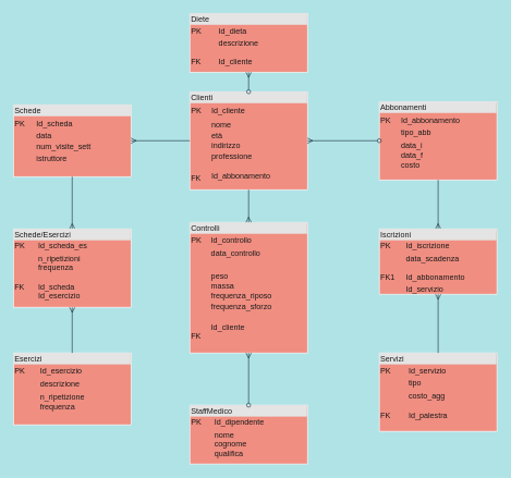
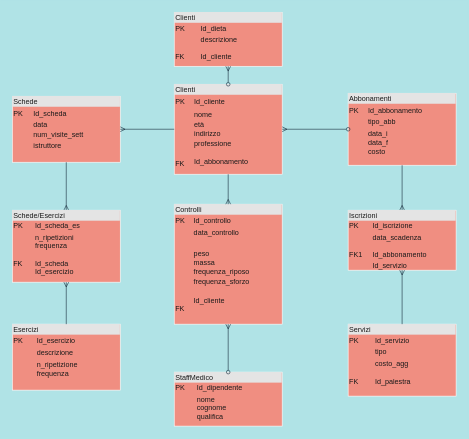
  <mxCell id="0" />
  <mxCell id="1" parent="0" />
  <mxCell id="2" value="&lt;div style=&quot;box-sizing: border-box ; width: 100% ; background: #e4e4e4 ; padding: 2px&quot;&gt;&lt;font style=&quot;vertical-align: inherit&quot;&gt;&lt;font style=&quot;vertical-align: inherit&quot;&gt;&lt;font style=&quot;vertical-align: inherit&quot;&gt;&lt;font style=&quot;vertical-align: inherit&quot;&gt;&lt;font style=&quot;vertical-align: inherit&quot;&gt;&lt;font style=&quot;vertical-align: inherit&quot;&gt;Clienti&lt;/font&gt;&lt;/font&gt;&lt;/font&gt;&lt;/font&gt;&lt;/font&gt;&lt;/font&gt;&lt;/div&gt;&lt;table style=&quot;width: 100% ; font-size: 1em&quot; cellpadding=&quot;2&quot; cellspacing=&quot;0&quot;&gt;&lt;tbody&gt;&lt;tr&gt;&lt;td&gt;&lt;font style=&quot;vertical-align: inherit&quot;&gt;&lt;font style=&quot;vertical-align: inherit&quot;&gt;&lt;font style=&quot;vertical-align: inherit&quot;&gt;&lt;font style=&quot;vertical-align: inherit&quot;&gt;&lt;font style=&quot;vertical-align: inherit&quot;&gt;&lt;font style=&quot;vertical-align: inherit&quot;&gt;PK&lt;/font&gt;&lt;/font&gt;&lt;/font&gt;&lt;/font&gt;&lt;/font&gt;&lt;/font&gt;&lt;/td&gt;&lt;td&gt;&lt;font style=&quot;vertical-align: inherit&quot;&gt;&lt;font style=&quot;vertical-align: inherit&quot;&gt;&lt;font style=&quot;vertical-align: inherit&quot;&gt;&lt;font style=&quot;vertical-align: inherit&quot;&gt;Id_cliente&lt;/font&gt;&lt;/font&gt;&lt;/font&gt;&lt;/font&gt;&lt;/td&gt;&lt;/tr&gt;&lt;tr&gt;&lt;td&gt;&lt;br&gt;&lt;br&gt;&lt;br&gt;&lt;br&gt;&lt;br&gt;&lt;br&gt;FK&lt;/td&gt;&lt;td&gt;&lt;font style=&quot;vertical-align: inherit&quot;&gt;&lt;font style=&quot;vertical-align: inherit&quot;&gt;&lt;font style=&quot;vertical-align: inherit&quot;&gt;&lt;font style=&quot;vertical-align: inherit&quot;&gt;nome &lt;/font&gt;&lt;/font&gt;&lt;br&gt;&lt;font style=&quot;vertical-align: inherit&quot;&gt;&lt;font style=&quot;vertical-align: inherit&quot;&gt;età &lt;/font&gt;&lt;/font&gt;&lt;br&gt;&lt;font style=&quot;vertical-align: inherit&quot;&gt;&lt;font style=&quot;vertical-align: inherit&quot;&gt;indirizzo &lt;/font&gt;&lt;/font&gt;&lt;br&gt;&lt;font style=&quot;vertical-align: inherit&quot;&gt;&lt;font style=&quot;vertical-align: inherit&quot;&gt;professione&lt;br&gt;&lt;br&gt;Id_abbonamento&lt;/font&gt;&lt;/font&gt;&lt;/font&gt;&lt;/font&gt;&lt;/td&gt;&lt;/tr&gt;&lt;tr&gt;&lt;td&gt;&lt;/td&gt;&lt;td&gt;&lt;br&gt;&lt;/td&gt;&lt;/tr&gt;&lt;/tbody&gt;&lt;/table&gt;" style="verticalAlign=top;align=left;overflow=fill;html=1;fillColor=#F08E81;strokeColor=#FFFFFF;fontColor=#1A1A1A;" parent="1" vertex="1"><mxGeometry x="290" y="140" width="180" height="150" as="geometry" /></mxCell>
  <mxCell id="3" value="&lt;div style=&quot;box-sizing: border-box ; width: 100% ; background: #e4e4e4 ; padding: 2px&quot;&gt;&lt;font style=&quot;vertical-align: inherit&quot;&gt;&lt;font style=&quot;vertical-align: inherit&quot;&gt;&lt;font style=&quot;vertical-align: inherit&quot;&gt;&lt;font style=&quot;vertical-align: inherit&quot;&gt;Schede&lt;/font&gt;&lt;/font&gt;&lt;/font&gt;&lt;/font&gt;&lt;/div&gt;&lt;table style=&quot;width: 100% ; font-size: 1em&quot; cellpadding=&quot;2&quot; cellspacing=&quot;0&quot;&gt;&lt;tbody&gt;&lt;tr&gt;&lt;td&gt;&lt;font style=&quot;vertical-align: inherit&quot;&gt;&lt;font style=&quot;vertical-align: inherit&quot;&gt;&lt;font style=&quot;vertical-align: inherit&quot;&gt;&lt;font style=&quot;vertical-align: inherit&quot;&gt;PK&lt;/font&gt;&lt;/font&gt;&lt;/font&gt;&lt;/font&gt;&lt;/td&gt;&lt;td&gt;&lt;font style=&quot;vertical-align: inherit&quot;&gt;&lt;font style=&quot;vertical-align: inherit&quot;&gt;Id_scheda&lt;/font&gt;&lt;/font&gt;&lt;/td&gt;&lt;/tr&gt;&lt;tr&gt;&lt;td&gt;&lt;br&gt;&lt;/td&gt;&lt;td&gt;&lt;font style=&quot;vertical-align: inherit&quot;&gt;&lt;font style=&quot;vertical-align: inherit&quot;&gt;data&lt;br&gt;num_visite_sett&lt;/font&gt;&lt;/font&gt;&lt;/td&gt;&lt;/tr&gt;&lt;tr&gt;&lt;td&gt;&lt;/td&gt;&lt;td&gt;istruttore&lt;/td&gt;&lt;/tr&gt;&lt;/tbody&gt;&lt;/table&gt;" style="verticalAlign=top;align=left;overflow=fill;html=1;fillColor=#F08E81;strokeColor=#FFFFFF;fontColor=#1A1A1A;" parent="1" vertex="1"><mxGeometry x="20" y="160" width="180" height="110" as="geometry" /></mxCell>
  <mxCell id="4" value="&lt;div style=&quot;box-sizing: border-box ; width: 100% ; background: #e4e4e4 ; padding: 2px&quot;&gt;&lt;font style=&quot;vertical-align: inherit&quot;&gt;&lt;font style=&quot;vertical-align: inherit&quot;&gt;&lt;font style=&quot;vertical-align: inherit&quot;&gt;&lt;font style=&quot;vertical-align: inherit&quot;&gt;Abbonamenti&lt;/font&gt;&lt;/font&gt;&lt;/font&gt;&lt;/font&gt;&lt;/div&gt;&lt;table style=&quot;width: 100% ; font-size: 1em&quot; cellpadding=&quot;2&quot; cellspacing=&quot;0&quot;&gt;&lt;tbody&gt;&lt;tr&gt;&lt;td&gt;&lt;font style=&quot;vertical-align: inherit&quot;&gt;&lt;font style=&quot;vertical-align: inherit&quot;&gt;&lt;font style=&quot;vertical-align: inherit&quot;&gt;&lt;font style=&quot;vertical-align: inherit&quot;&gt;PK&lt;/font&gt;&lt;/font&gt;&lt;/font&gt;&lt;/font&gt;&lt;/td&gt;&lt;td&gt;&lt;font style=&quot;vertical-align: inherit&quot;&gt;&lt;font style=&quot;vertical-align: inherit&quot;&gt;Id_abbonamento&lt;/font&gt;&lt;/font&gt;&lt;/td&gt;&lt;/tr&gt;&lt;tr&gt;&lt;td&gt;&lt;br&gt;&lt;/td&gt;&lt;td&gt;&lt;font style=&quot;vertical-align: inherit&quot;&gt;&lt;font style=&quot;vertical-align: inherit&quot;&gt;tipo_abb&lt;/font&gt;&lt;/font&gt;&lt;/td&gt;&lt;/tr&gt;&lt;tr&gt;&lt;td&gt;&lt;/td&gt;&lt;td&gt;&lt;font style=&quot;vertical-align: inherit&quot;&gt;&lt;font style=&quot;vertical-align: inherit&quot;&gt;data_i&lt;br&gt;data_f&lt;br&gt;costo&lt;/font&gt;&lt;/font&gt;&lt;/td&gt;&lt;/tr&gt;&lt;/tbody&gt;&lt;/table&gt;" style="verticalAlign=top;align=left;overflow=fill;html=1;fillColor=#F08E81;strokeColor=#FFFFFF;fontColor=#1A1A1A;" parent="1" vertex="1"><mxGeometry x="580" y="155" width="180" height="120" as="geometry" /></mxCell>
  <mxCell id="5" value="&lt;div style=&quot;box-sizing: border-box ; width: 100% ; background: #e4e4e4 ; padding: 2px&quot;&gt;&lt;font style=&quot;vertical-align: inherit&quot;&gt;&lt;font style=&quot;vertical-align: inherit&quot;&gt;&lt;font style=&quot;vertical-align: inherit&quot;&gt;&lt;font style=&quot;vertical-align: inherit&quot;&gt;Esercizi&lt;/font&gt;&lt;/font&gt;&lt;/font&gt;&lt;/font&gt;&lt;/div&gt;&lt;table style=&quot;width: 100% ; font-size: 1em&quot; cellpadding=&quot;2&quot; cellspacing=&quot;0&quot;&gt;&lt;tbody&gt;&lt;tr&gt;&lt;td&gt;&lt;font style=&quot;vertical-align: inherit&quot;&gt;&lt;font style=&quot;vertical-align: inherit&quot;&gt;&lt;font style=&quot;vertical-align: inherit&quot;&gt;&lt;font style=&quot;vertical-align: inherit&quot;&gt;PK&lt;/font&gt;&lt;/font&gt;&lt;/font&gt;&lt;/font&gt;&lt;/td&gt;&lt;td&gt;&lt;font style=&quot;vertical-align: inherit&quot;&gt;&lt;font style=&quot;vertical-align: inherit&quot;&gt;Id_esercizio&lt;/font&gt;&lt;/font&gt;&lt;/td&gt;&lt;/tr&gt;&lt;tr&gt;&lt;td&gt;&lt;br&gt;&lt;/td&gt;&lt;td&gt;&lt;font style=&quot;vertical-align: inherit&quot;&gt;&lt;font style=&quot;vertical-align: inherit&quot;&gt;descrizione&lt;/font&gt;&lt;/font&gt;&lt;/td&gt;&lt;/tr&gt;&lt;tr&gt;&lt;td&gt;&lt;/td&gt;&lt;td&gt;&lt;font style=&quot;vertical-align: inherit&quot;&gt;&lt;font style=&quot;vertical-align: inherit&quot;&gt;n_ripetizione&lt;br&gt;frequenza&lt;/font&gt;&lt;/font&gt;&lt;/td&gt;&lt;/tr&gt;&lt;/tbody&gt;&lt;/table&gt;" style="verticalAlign=top;align=left;overflow=fill;html=1;fillColor=#F08E81;strokeColor=#FFFFFF;fontColor=#1A1A1A;" parent="1" vertex="1"><mxGeometry x="20" y="540" width="180" height="110" as="geometry" /></mxCell>
  <mxCell id="6" value="&lt;div style=&quot;box-sizing: border-box ; width: 100% ; background: #e4e4e4 ; padding: 2px&quot;&gt;&lt;font style=&quot;vertical-align: inherit&quot;&gt;&lt;font style=&quot;vertical-align: inherit&quot;&gt;&lt;font style=&quot;vertical-align: inherit&quot;&gt;&lt;font style=&quot;vertical-align: inherit&quot;&gt;&lt;font style=&quot;vertical-align: inherit&quot;&gt;&lt;font style=&quot;vertical-align: inherit&quot;&gt;&lt;font style=&quot;vertical-align: inherit&quot;&gt;&lt;font style=&quot;vertical-align: inherit&quot;&gt;&lt;font style=&quot;vertical-align: inherit&quot;&gt;&lt;font style=&quot;vertical-align: inherit&quot;&gt;Controlli&lt;/font&gt;&lt;/font&gt;&lt;/font&gt;&lt;/font&gt;&lt;/font&gt;&lt;/font&gt;&lt;/font&gt;&lt;/font&gt;&lt;/font&gt;&lt;/font&gt;&lt;/div&gt;&lt;table style=&quot;width: 100% ; font-size: 1em&quot; cellpadding=&quot;2&quot; cellspacing=&quot;0&quot;&gt;&lt;tbody&gt;&lt;tr&gt;&lt;td&gt;&lt;font style=&quot;vertical-align: inherit&quot;&gt;&lt;font style=&quot;vertical-align: inherit&quot;&gt;&lt;font style=&quot;vertical-align: inherit&quot;&gt;&lt;font style=&quot;vertical-align: inherit&quot;&gt;&lt;font style=&quot;vertical-align: inherit&quot;&gt;&lt;font style=&quot;vertical-align: inherit&quot;&gt;&lt;font style=&quot;vertical-align: inherit&quot;&gt;&lt;font style=&quot;vertical-align: inherit&quot;&gt;&lt;font style=&quot;vertical-align: inherit&quot;&gt;&lt;font style=&quot;vertical-align: inherit&quot;&gt;&lt;font style=&quot;vertical-align: inherit&quot;&gt;&lt;font style=&quot;vertical-align: inherit&quot;&gt;PK&lt;/font&gt;&lt;/font&gt;&lt;/font&gt;&lt;/font&gt;&lt;/font&gt;&lt;/font&gt;&lt;/font&gt;&lt;/font&gt;&lt;/font&gt;&lt;/font&gt;&lt;/font&gt;&lt;/font&gt;&lt;/td&gt;&lt;td&gt;&lt;font style=&quot;vertical-align: inherit&quot;&gt;&lt;font style=&quot;vertical-align: inherit&quot;&gt;&lt;font style=&quot;vertical-align: inherit&quot;&gt;&lt;font style=&quot;vertical-align: inherit&quot;&gt;&lt;font style=&quot;vertical-align: inherit&quot;&gt;&lt;font style=&quot;vertical-align: inherit&quot;&gt;&lt;font style=&quot;vertical-align: inherit&quot;&gt;&lt;font style=&quot;vertical-align: inherit&quot;&gt;&lt;font style=&quot;vertical-align: inherit&quot;&gt;&lt;font style=&quot;vertical-align: inherit&quot;&gt;&lt;font style=&quot;vertical-align: inherit&quot;&gt;&lt;font style=&quot;vertical-align: inherit&quot;&gt;Id_controllo&lt;/font&gt;&lt;/font&gt;&lt;/font&gt;&lt;/font&gt;&lt;/font&gt;&lt;/font&gt;&lt;/font&gt;&lt;/font&gt;&lt;/font&gt;&lt;/font&gt;&lt;/font&gt;&lt;/font&gt;&lt;/td&gt;&lt;/tr&gt;&lt;tr&gt;&lt;td&gt;&lt;br&gt;&lt;/td&gt;&lt;td&gt;&lt;font style=&quot;vertical-align: inherit&quot;&gt;&lt;font style=&quot;vertical-align: inherit&quot;&gt;&lt;font style=&quot;vertical-align: inherit&quot;&gt;&lt;font style=&quot;vertical-align: inherit&quot;&gt;&lt;font style=&quot;vertical-align: inherit&quot;&gt;&lt;font style=&quot;vertical-align: inherit&quot;&gt;&lt;font style=&quot;vertical-align: inherit&quot;&gt;&lt;font style=&quot;vertical-align: inherit&quot;&gt;data_controllo&lt;/font&gt;&lt;/font&gt;&lt;/font&gt;&lt;/font&gt;&lt;/font&gt;&lt;/font&gt;&lt;/font&gt;&lt;/font&gt;&lt;/td&gt;&lt;/tr&gt;&lt;tr&gt;&lt;td&gt;&lt;font style=&quot;vertical-align: inherit&quot;&gt;&lt;font style=&quot;vertical-align: inherit&quot;&gt;&lt;br&gt;&lt;br&gt;&lt;br&gt;&lt;br&gt;&lt;br&gt;&lt;br&gt;&lt;br&gt;FK&lt;/font&gt;&lt;/font&gt;&lt;/td&gt;&lt;td&gt;&lt;font style=&quot;vertical-align: inherit&quot;&gt;&lt;font style=&quot;vertical-align: inherit&quot;&gt;&lt;font style=&quot;vertical-align: inherit&quot;&gt;&lt;font style=&quot;vertical-align: inherit&quot;&gt;&lt;font style=&quot;vertical-align: inherit&quot;&gt;&lt;font style=&quot;vertical-align: inherit&quot;&gt;&lt;font style=&quot;vertical-align: inherit&quot;&gt;&lt;font style=&quot;vertical-align: inherit&quot;&gt;peso &lt;/font&gt;&lt;/font&gt;&lt;/font&gt;&lt;/font&gt;&lt;/font&gt;&lt;/font&gt;&lt;br&gt;&lt;font style=&quot;vertical-align: inherit&quot;&gt;&lt;font style=&quot;vertical-align: inherit&quot;&gt;&lt;font style=&quot;vertical-align: inherit&quot;&gt;&lt;font style=&quot;vertical-align: inherit&quot;&gt;&lt;font style=&quot;vertical-align: inherit&quot;&gt;&lt;font style=&quot;vertical-align: inherit&quot;&gt;massa &lt;/font&gt;&lt;/font&gt;&lt;/font&gt;&lt;/font&gt;&lt;/font&gt;&lt;/font&gt;&lt;br&gt;&lt;font style=&quot;vertical-align: inherit&quot;&gt;&lt;font style=&quot;vertical-align: inherit&quot;&gt;&lt;font style=&quot;vertical-align: inherit&quot;&gt;&lt;font style=&quot;vertical-align: inherit&quot;&gt;&lt;font style=&quot;vertical-align: inherit&quot;&gt;&lt;font style=&quot;vertical-align: inherit&quot;&gt;frequenza_riposo &lt;/font&gt;&lt;/font&gt;&lt;/font&gt;&lt;/font&gt;&lt;/font&gt;&lt;/font&gt;&lt;br&gt;&lt;font style=&quot;vertical-align: inherit&quot;&gt;&lt;font style=&quot;vertical-align: inherit&quot;&gt;&lt;font style=&quot;vertical-align: inherit&quot;&gt;&lt;font style=&quot;vertical-align: inherit&quot;&gt;&lt;font style=&quot;vertical-align: inherit&quot;&gt;&lt;font style=&quot;vertical-align: inherit&quot;&gt;frequenza_sforzo &lt;/font&gt;&lt;/font&gt;&lt;/font&gt;&lt;/font&gt;&lt;br&gt;&lt;font style=&quot;vertical-align: inherit&quot;&gt;&lt;font style=&quot;vertical-align: inherit&quot;&gt;&lt;font style=&quot;vertical-align: inherit&quot;&gt;&lt;font style=&quot;vertical-align: inherit&quot;&gt;&lt;br&gt;Id_cliente&lt;/font&gt;&lt;/font&gt;&lt;/font&gt;&lt;/font&gt;&lt;/font&gt;&lt;/font&gt;&lt;/font&gt;&lt;/font&gt;&lt;/td&gt;&lt;/tr&gt;&lt;/tbody&gt;&lt;/table&gt;" style="verticalAlign=top;align=left;overflow=fill;html=1;fillColor=#F08E81;strokeColor=#FFFFFF;fontColor=#1A1A1A;" parent="1" vertex="1"><mxGeometry x="290" y="340" width="180" height="200" as="geometry" /></mxCell>
  <mxCell id="7" value="&lt;div style=&quot;box-sizing: border-box ; width: 100% ; background: #e4e4e4 ; padding: 2px&quot;&gt;&lt;font style=&quot;vertical-align: inherit&quot;&gt;&lt;font style=&quot;vertical-align: inherit&quot;&gt;&lt;font style=&quot;vertical-align: inherit&quot;&gt;&lt;font style=&quot;vertical-align: inherit&quot;&gt;Servizi&lt;/font&gt;&lt;/font&gt;&lt;/font&gt;&lt;/font&gt;&lt;/div&gt;&lt;table style=&quot;width: 100% ; font-size: 1em&quot; cellpadding=&quot;2&quot; cellspacing=&quot;0&quot;&gt;&lt;tbody&gt;&lt;tr&gt;&lt;td&gt;&lt;font style=&quot;vertical-align: inherit&quot;&gt;&lt;font style=&quot;vertical-align: inherit&quot;&gt;&lt;font style=&quot;vertical-align: inherit&quot;&gt;&lt;font style=&quot;vertical-align: inherit&quot;&gt;PK&lt;/font&gt;&lt;/font&gt;&lt;/font&gt;&lt;/font&gt;&lt;/td&gt;&lt;td&gt;&lt;font style=&quot;vertical-align: inherit&quot;&gt;&lt;font style=&quot;vertical-align: inherit&quot;&gt;Id_servizio&lt;/font&gt;&lt;/font&gt;&lt;/td&gt;&lt;/tr&gt;&lt;tr&gt;&lt;td&gt;&lt;br&gt;&lt;/td&gt;&lt;td&gt;tipo&lt;/td&gt;&lt;/tr&gt;&lt;tr&gt;&lt;td&gt;&lt;br&gt;&lt;br&gt;FK&lt;/td&gt;&lt;td&gt;&lt;font style=&quot;vertical-align: inherit&quot;&gt;&lt;font style=&quot;vertical-align: inherit&quot;&gt;costo_agg&lt;br&gt;&lt;br&gt;Id_palestra&lt;/font&gt;&lt;/font&gt;&lt;/td&gt;&lt;/tr&gt;&lt;/tbody&gt;&lt;/table&gt;" style="verticalAlign=top;align=left;overflow=fill;html=1;fillColor=#F08E81;strokeColor=#FFFFFF;fontColor=#1A1A1A;" parent="1" vertex="1"><mxGeometry x="580" y="540" width="180" height="120" as="geometry" /></mxCell>
  <mxCell id="8" value="" style="endArrow=oval;html=1;entryX=0;entryY=0.5;entryDx=0;entryDy=0;startArrow=ERmany;startFill=0;strokeColor=#182E3E;fontColor=#1A1A1A;exitX=1;exitY=0.5;exitDx=0;exitDy=0;labelBackgroundColor=#B0E3E6;endFill=0;" parent="1" source="2" target="4" edge="1"><mxGeometry width="50" height="50" relative="1" as="geometry"><mxPoint x="530" y="200" as="sourcePoint" /><mxPoint x="430" y="230" as="targetPoint" /></mxGeometry></mxCell>
  <mxCell id="9" value="" style="endArrow=none;html=1;exitX=1;exitY=0.5;exitDx=0;exitDy=0;strokeColor=#182E3E;fontColor=#1A1A1A;startArrow=ERmany;startFill=0;entryX=0;entryY=0.5;entryDx=0;entryDy=0;labelBackgroundColor=#B0E3E6;" parent="1" source="3" target="2" edge="1"><mxGeometry width="50" height="50" relative="1" as="geometry"><mxPoint x="380" y="280" as="sourcePoint" /><mxPoint x="240" y="120" as="targetPoint" /></mxGeometry></mxCell>
  <mxCell id="10" value="" style="endArrow=none;html=1;entryX=0.5;entryY=1;entryDx=0;entryDy=0;exitX=0.5;exitY=0;exitDx=0;exitDy=0;startArrow=ERmany;startFill=0;strokeColor=#182E3E;fontColor=#1A1A1A;labelBackgroundColor=#B0E3E6;" parent="1" source="6" target="2" edge="1"><mxGeometry width="50" height="50" relative="1" as="geometry"><mxPoint x="380" y="280" as="sourcePoint" /><mxPoint x="430" y="230" as="targetPoint" /></mxGeometry></mxCell>
  <mxCell id="11" value="" style="endArrow=none;html=1;entryX=0.5;entryY=1;entryDx=0;entryDy=0;startArrow=ERmany;startFill=0;strokeColor=#182E3E;fontColor=#1A1A1A;labelBackgroundColor=#B0E3E6;exitX=0.5;exitY=0;exitDx=0;exitDy=0;" parent="1" source="15" target="4" edge="1"><mxGeometry width="50" height="50" relative="1" as="geometry"><mxPoint x="670" y="180" as="sourcePoint" /><mxPoint x="670" y="260" as="targetPoint" /><Array as="points" /></mxGeometry></mxCell>
  <mxCell id="12" value="" style="endArrow=none;html=1;entryX=0.5;entryY=1;entryDx=0;entryDy=0;startArrow=ERmany;startFill=0;fontColor=#1A1A1A;exitX=0.5;exitY=0;exitDx=0;exitDy=0;strokeColor=#182E3E;labelBackgroundColor=#B0E3E6;" parent="1" source="13" target="3" edge="1"><mxGeometry width="50" height="50" relative="1" as="geometry"><mxPoint x="110" y="160" as="sourcePoint" /><mxPoint x="430" y="230" as="targetPoint" /></mxGeometry></mxCell>
  <mxCell id="13" value="&lt;div style=&quot;box-sizing: border-box ; width: 100% ; background: #e4e4e4 ; padding: 2px&quot;&gt;Schede/Esercizi&lt;/div&gt;&lt;table style=&quot;width: 100% ; font-size: 1em&quot; cellpadding=&quot;2&quot; cellspacing=&quot;0&quot;&gt;&lt;tbody&gt;&lt;tr&gt;&lt;td&gt;PK&lt;/td&gt;&lt;td&gt;Id_scheda_es&lt;br&gt;&lt;/td&gt;&lt;/tr&gt;&lt;tr&gt;&lt;td&gt;&lt;br&gt;&lt;br&gt;FK&lt;/td&gt;&lt;td&gt;n_ripetizioni&lt;br&gt;frequenza&lt;br&gt;&lt;br&gt;Id_scheda&lt;br&gt;Id_esercizio&lt;/td&gt;&lt;/tr&gt;&lt;/tbody&gt;&lt;/table&gt;" style="verticalAlign=top;align=left;overflow=fill;html=1;fillColor=#F08E81;strokeColor=#FFFFFF;fontColor=#1A1A1A;" parent="1" vertex="1"><mxGeometry x="20" y="350" width="180" height="120" as="geometry" /></mxCell>
  <mxCell id="14" value="" style="endArrow=none;html=1;entryX=0.5;entryY=0;entryDx=0;entryDy=0;startArrow=ERmany;startFill=0;fontColor=#1A1A1A;strokeColor=#182E3E;labelBackgroundColor=#B0E3E6;" parent="1" target="5" edge="1"><mxGeometry width="50" height="50" relative="1" as="geometry"><mxPoint x="110" y="470" as="sourcePoint" /><mxPoint x="120" y="245" as="targetPoint" /></mxGeometry></mxCell>
  <mxCell id="15" value="&lt;div style=&quot;box-sizing: border-box ; width: 100% ; background: #e4e4e4 ; padding: 2px&quot;&gt;Iscrizioni&lt;/div&gt;&lt;table style=&quot;width: 100% ; font-size: 1em&quot; cellpadding=&quot;2&quot; cellspacing=&quot;0&quot;&gt;&lt;tbody&gt;&lt;tr&gt;&lt;td&gt;PK&lt;/td&gt;&lt;td&gt;Id_iscrizione&lt;br&gt;&lt;/td&gt;&lt;/tr&gt;&lt;tr&gt;&lt;td&gt;&lt;br&gt;&lt;br&gt;FK1&lt;/td&gt;&lt;td&gt;data_scadenza&lt;br&gt;&lt;br&gt;Id_abbonamento&lt;/td&gt;&lt;/tr&gt;&lt;tr&gt;&lt;td&gt;&lt;/td&gt;&lt;td&gt;Id_servizio&lt;/td&gt;&lt;/tr&gt;&lt;/tbody&gt;&lt;/table&gt;" style="verticalAlign=top;align=left;overflow=fill;html=1;fillColor=#F08E81;strokeColor=#FFFFFF;fontColor=#1A1A1A;" vertex="1" parent="1"><mxGeometry x="580" y="350" width="180" height="100" as="geometry" /></mxCell>
  <mxCell id="16" value="" style="endArrow=none;html=1;startArrow=ERmany;startFill=0;exitX=0.5;exitY=1;exitDx=0;exitDy=0;entryX=0.5;entryY=0;entryDx=0;entryDy=0;strokeColor=#182E3E;fontColor=#1A1A1A;labelBackgroundColor=#B0E3E6;" edge="1" parent="1" source="15" target="7"><mxGeometry width="50" height="50" relative="1" as="geometry"><mxPoint x="550" y="270" as="sourcePoint" /><mxPoint x="600" y="220" as="targetPoint" /></mxGeometry></mxCell>
  <mxCell id="17" value="&lt;div style=&quot;box-sizing: border-box ; width: 100% ; background: #e4e4e4 ; padding: 2px&quot;&gt;StaffMedico&lt;/div&gt;&lt;table style=&quot;width: 100% ; font-size: 1em&quot; cellpadding=&quot;2&quot; cellspacing=&quot;0&quot;&gt;&lt;tbody&gt;&lt;tr&gt;&lt;td&gt;PK&lt;/td&gt;&lt;td&gt;Id_dipendente&lt;/td&gt;&lt;/tr&gt;&lt;tr&gt;&lt;td&gt;&lt;br&gt;&lt;br&gt;&lt;br&gt;&lt;br&gt;&lt;/td&gt;&lt;td&gt;nome&lt;br&gt;cognome&lt;br&gt;qualifica&lt;br&gt;&lt;br&gt;&lt;br&gt;&lt;/td&gt;&lt;/tr&gt;&lt;tr&gt;&lt;td&gt;&lt;/td&gt;&lt;td&gt;&lt;br&gt;&lt;/td&gt;&lt;/tr&gt;&lt;/tbody&gt;&lt;/table&gt;" style="verticalAlign=top;align=left;overflow=fill;html=1;rounded=0;sketch=0;strokeColor=#FFFFFF;fillColor=#F08E81;fontColor=#1A1A1A;" vertex="1" parent="1"><mxGeometry x="290" y="620" width="180" height="90" as="geometry" /></mxCell>
  <mxCell id="18" value="" style="endArrow=oval;html=1;strokeColor=#182E3E;fontColor=#1A1A1A;exitX=0.5;exitY=1;exitDx=0;exitDy=0;startArrow=ERmany;startFill=0;endFill=0;entryX=0.5;entryY=0;entryDx=0;entryDy=0;" edge="1" parent="1" source="6" target="17"><mxGeometry width="50" height="50" relative="1" as="geometry"><mxPoint x="399" y="460" as="sourcePoint" /><mxPoint x="500" y="450" as="targetPoint" /></mxGeometry></mxCell>
- <mxCell id="19" value="&lt;div style=&quot;box-sizing: border-box ; width: 100% ; background: #e4e4e4 ; padding: 2px&quot;&gt;Diete&lt;/div&gt;&lt;table style=&quot;width: 100% ; font-size: 1em&quot; cellpadding=&quot;2&quot; cellspacing=&quot;0&quot;&gt;&lt;tbody&gt;&lt;tr&gt;&lt;td&gt;PK&lt;/td&gt;&lt;td&gt;Id_dieta&lt;/td&gt;&lt;/tr&gt;&lt;tr&gt;&lt;td&gt;&lt;br&gt;&lt;br&gt;FK&lt;/td&gt;&lt;td&gt;descrizione&lt;br&gt;&lt;br&gt;Id_cliente&lt;/td&gt;&lt;/tr&gt;&lt;tr&gt;&lt;td&gt;&lt;/td&gt;&lt;td&gt;&lt;br&gt;&lt;/td&gt;&lt;/tr&gt;&lt;/tbody&gt;&lt;/table&gt;" style="verticalAlign=top;align=left;overflow=fill;html=1;rounded=0;sketch=0;strokeColor=#FFFFFF;fillColor=#F08E81;fontColor=#1A1A1A;" vertex="1" parent="1"><mxGeometry x="290" y="20" width="180" height="90" as="geometry" /></mxCell>
+ <mxCell id="19" value="&lt;div style=&quot;box-sizing: border-box ; width: 100% ; background: #e4e4e4 ; padding: 2px&quot;&gt;Clienti&lt;/div&gt;&lt;table style=&quot;width: 100% ; font-size: 1em&quot; cellpadding=&quot;2&quot; cellspacing=&quot;0&quot;&gt;&lt;tbody&gt;&lt;tr&gt;&lt;td&gt;PK&lt;/td&gt;&lt;td&gt;Id_dieta&lt;/td&gt;&lt;/tr&gt;&lt;tr&gt;&lt;td&gt;&lt;br&gt;&lt;br&gt;FK&lt;/td&gt;&lt;td&gt;descrizione&lt;br&gt;&lt;br&gt;Id_cliente&lt;/td&gt;&lt;/tr&gt;&lt;tr&gt;&lt;td&gt;&lt;/td&gt;&lt;td&gt;&lt;br&gt;&lt;/td&gt;&lt;/tr&gt;&lt;/tbody&gt;&lt;/table&gt;" style="verticalAlign=top;align=left;overflow=fill;html=1;rounded=0;sketch=0;strokeColor=#FFFFFF;fillColor=#F08E81;fontColor=#1A1A1A;" vertex="1" parent="1"><mxGeometry x="290" y="20" width="180" height="90" as="geometry" /></mxCell>
  <mxCell id="20" value="" style="endArrow=ERmany;html=1;strokeColor=#182E3E;fontColor=#1A1A1A;exitX=0.5;exitY=0;exitDx=0;exitDy=0;entryX=0.5;entryY=1;entryDx=0;entryDy=0;startArrow=oval;startFill=0;endFill=0;" edge="1" parent="1" source="2" target="19"><mxGeometry width="50" height="50" relative="1" as="geometry"><mxPoint x="350" y="130" as="sourcePoint" /><mxPoint x="400" y="80" as="targetPoint" /></mxGeometry></mxCell>
